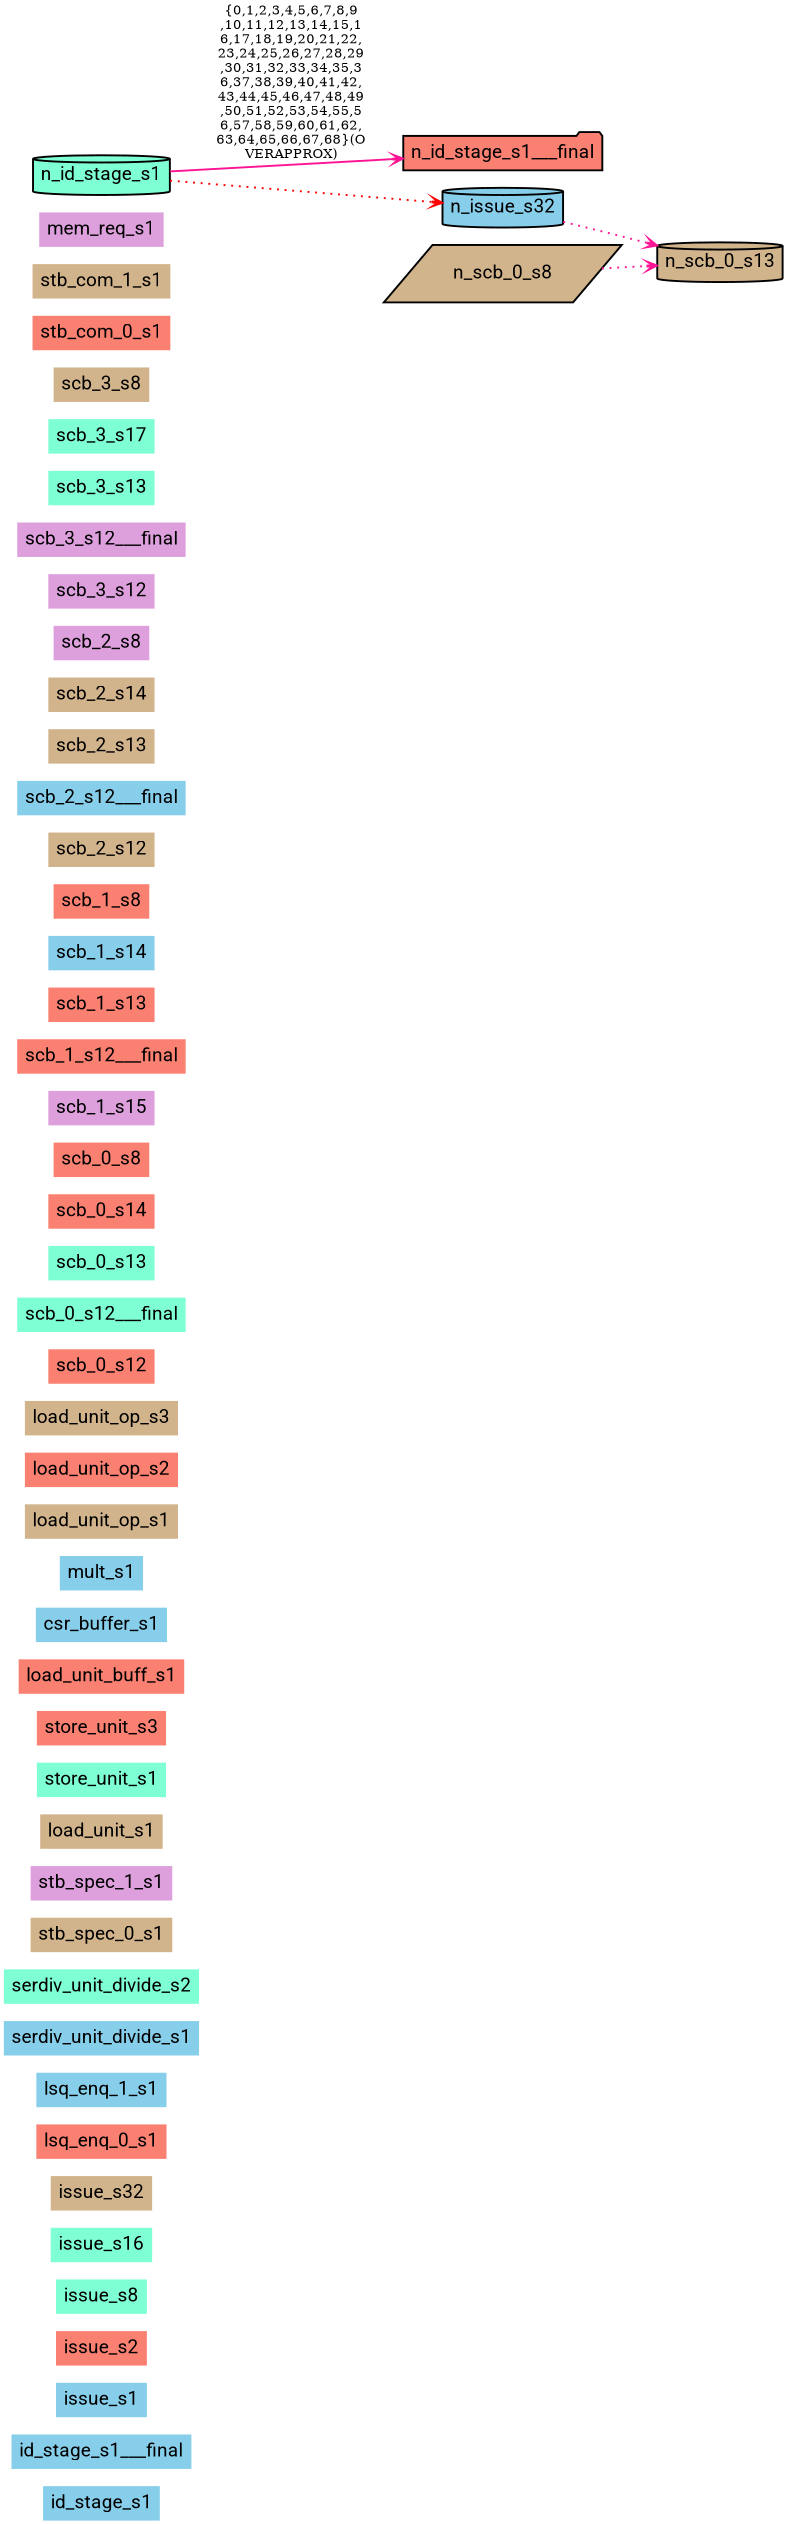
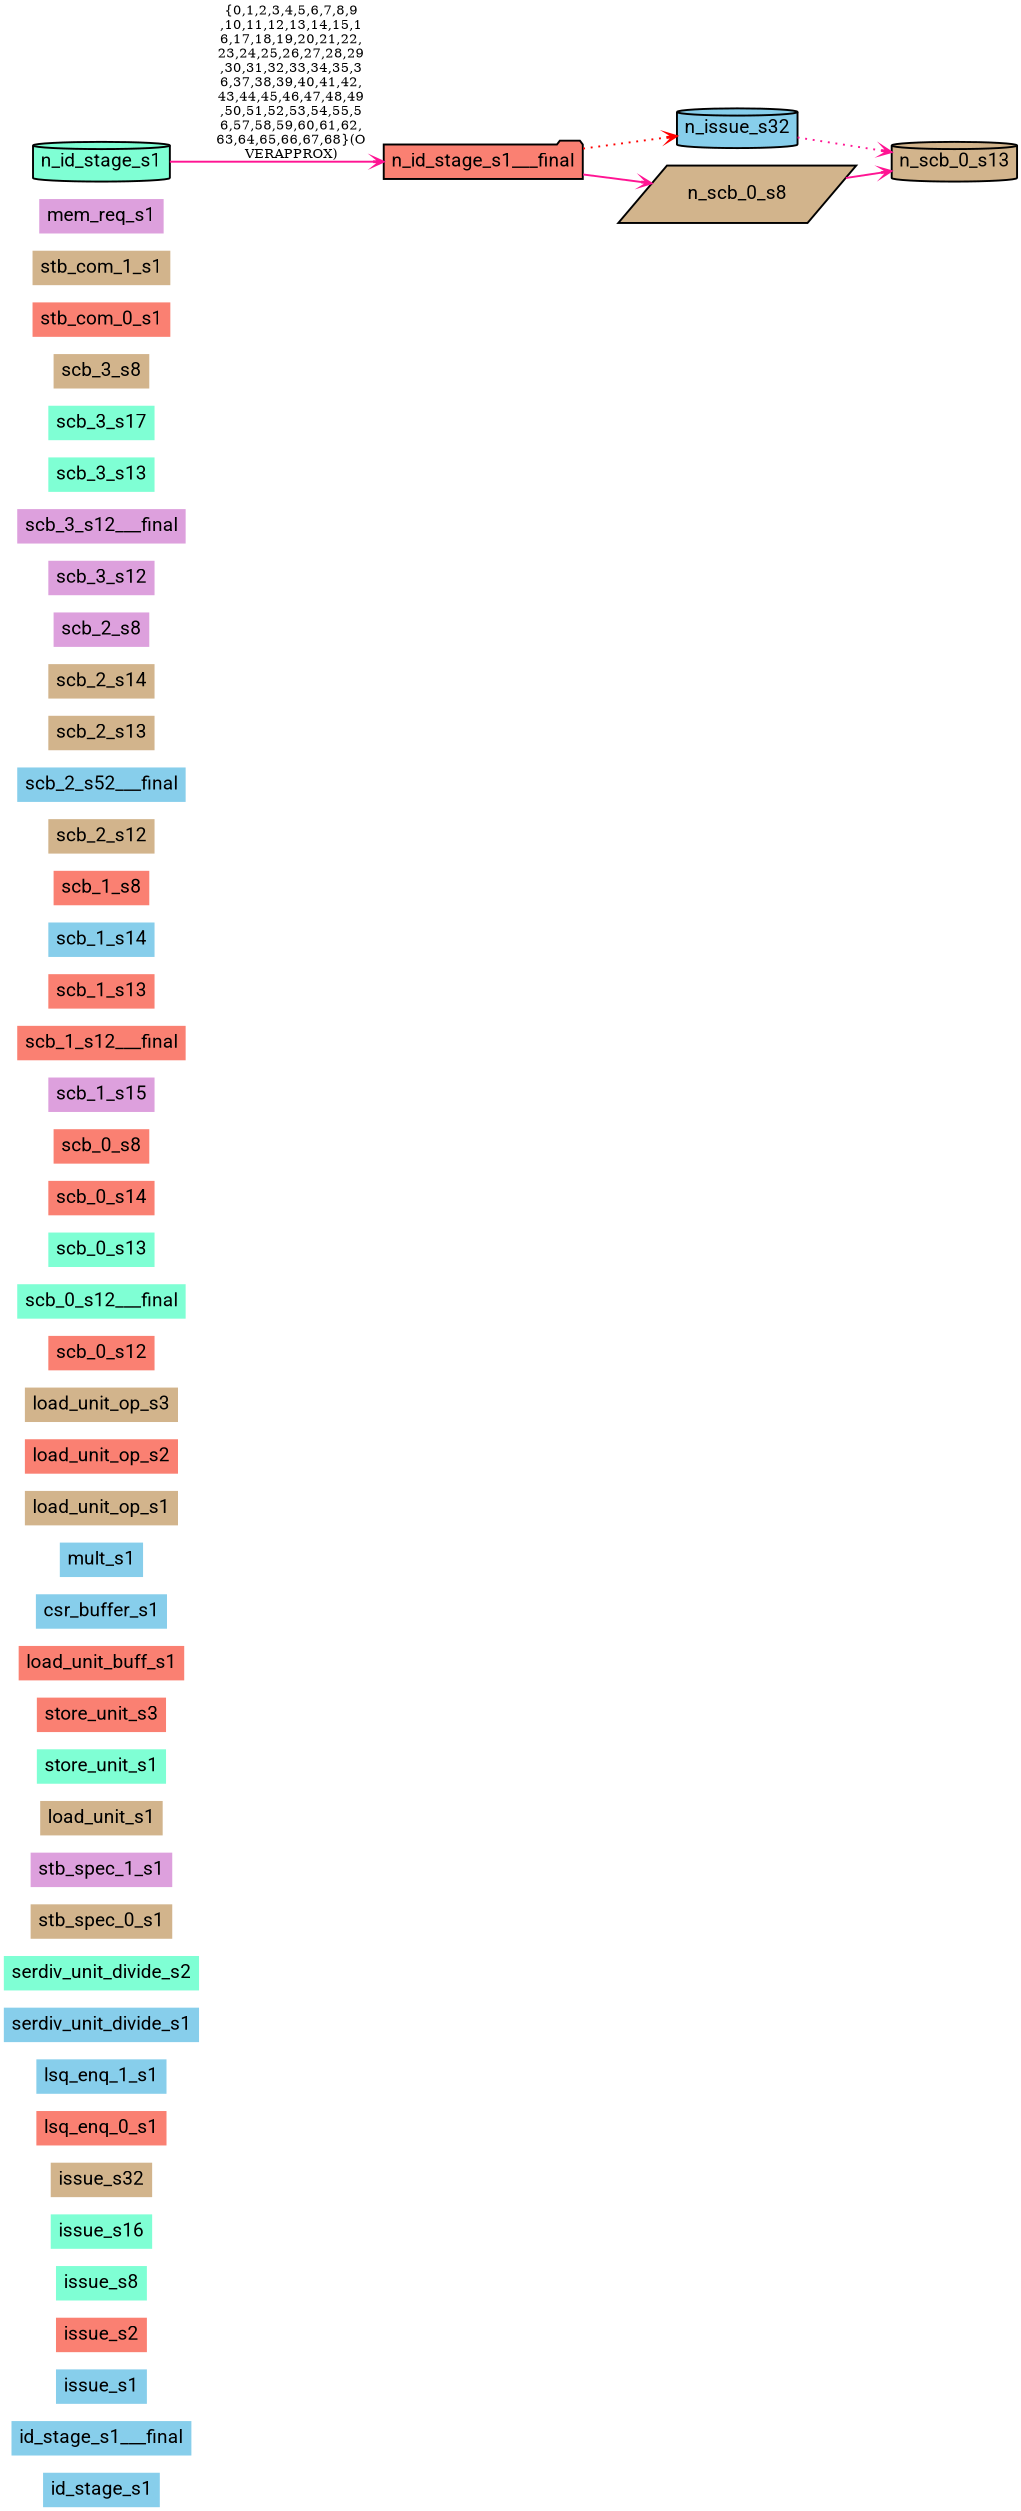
  digraph {
    rankdir=LR
    splines=true
    node [fillcolor=salmon fontname=roboto fontsize=20 penwidth=2 shape=none style=filled]
    edge [arrowhead=vee color=deeppink penwidth=2 style=dotted]
    n1 [fillcolor=skyblue label=id_stage_s1]
    n2 [fillcolor=skyblue label=id_stage_s1___final]
    n3 [fillcolor=skyblue label=issue_s1]
    n4 [label=issue_s2]
    n5 [fillcolor=aquamarine label=issue_s8]
    n6 [fillcolor=aquamarine label=issue_s16]
    n7 [fillcolor=tan label=issue_s32]
    n8 [label=lsq_enq_0_s1]
    n9 [fillcolor=skyblue label=lsq_enq_1_s1]
    n10 [fillcolor=skyblue label=serdiv_unit_divide_s1]
    n11 [fillcolor=aquamarine label=serdiv_unit_divide_s2]
    n12 [fillcolor=tan label=stb_spec_0_s1]
    n13 [fillcolor=plum label=stb_spec_1_s1]
    n14 [fillcolor=tan label=load_unit_s1]
    n15 [fillcolor=aquamarine label=store_unit_s1]
    n16 [label=store_unit_s3]
    n17 [label=load_unit_buff_s1]
    n18 [fillcolor=skyblue label=csr_buffer_s1]
    n19 [fillcolor=skyblue label=mult_s1]
    n20 [fillcolor=tan label=load_unit_op_s1]
    n21 [label=load_unit_op_s2]
    n22 [fillcolor=tan label=load_unit_op_s3]
    n23 [label=scb_0_s12]
    n24 [fillcolor=aquamarine label=scb_0_s12___final]
    n25 [fillcolor=aquamarine label=scb_0_s13]
    n26 [label=scb_0_s14]
    n27 [label=scb_0_s8]
    n28 [fillcolor=plum label=scb_1_s15]
    n29 [label=scb_1_s12___final]
    n30 [label=scb_1_s13]
    n31 [fillcolor=skyblue label=scb_1_s14]
    n32 [label=scb_1_s8]
    n33 [fillcolor=tan label=scb_2_s12]
-   n34 [fillcolor=skyblue label=scb_2_s12___final]
+   n34 [fillcolor=skyblue label=scb_2_s52___final]
    n35 [fillcolor=tan label=scb_2_s13]
    n36 [fillcolor=tan label=scb_2_s14]
    n37 [fillcolor=plum label=scb_2_s8]
    n38 [fillcolor=plum label=scb_3_s12]
    n39 [fillcolor=plum label=scb_3_s12___final]
    n40 [fillcolor=aquamarine label=scb_3_s13]
    n41 [fillcolor=aquamarine label=scb_3_s17]
    n42 [fillcolor=tan label=scb_3_s8]
    n43 [label=stb_com_0_s1]
    n44 [fillcolor=tan label=stb_com_1_s1]
    n45 [fillcolor=plum label=mem_req_s1]
    n_id_stage_s1 [fillcolor=aquamarine shape=cylinder]
    n_id_stage_s1___final [shape=folder]
    n_issue_s32 [color=black fillcolor=skyblue shape=cylinder]
    n_scb_0_s8 [color=black fillcolor=tan shape=parallelogram]
    n_scb_0_s13 [fillcolor=tan shape=cylinder]
    n_id_stage_s1 -> n_id_stage_s1___final [label="{0,1,2,3,4,5,6,7,8,9\n,10,11,12,13,14,15,1\n6,17,18,19,20,21,22,\n23,24,25,26,27,28,29\n,30,31,32,33,34,35,3\n6,37,38,39,40,41,42,\n43,44,45,46,47,48,49\n,50,51,52,53,54,55,5\n6,57,58,59,60,61,62,\n63,64,65,66,67,68}(O\nVERAPPROX)" style=bold]
-   n_id_stage_s1 -> n_issue_s32 [color=red]
+   n_id_stage_s1___final -> n_issue_s32 [color=red]
+   n_id_stage_s1___final -> n_scb_0_s8 [style=bold]
    n_issue_s32 -> n_scb_0_s13
-   n_scb_0_s8 -> n_scb_0_s13
+   n_scb_0_s8 -> n_scb_0_s13 [style=bold]
  }
